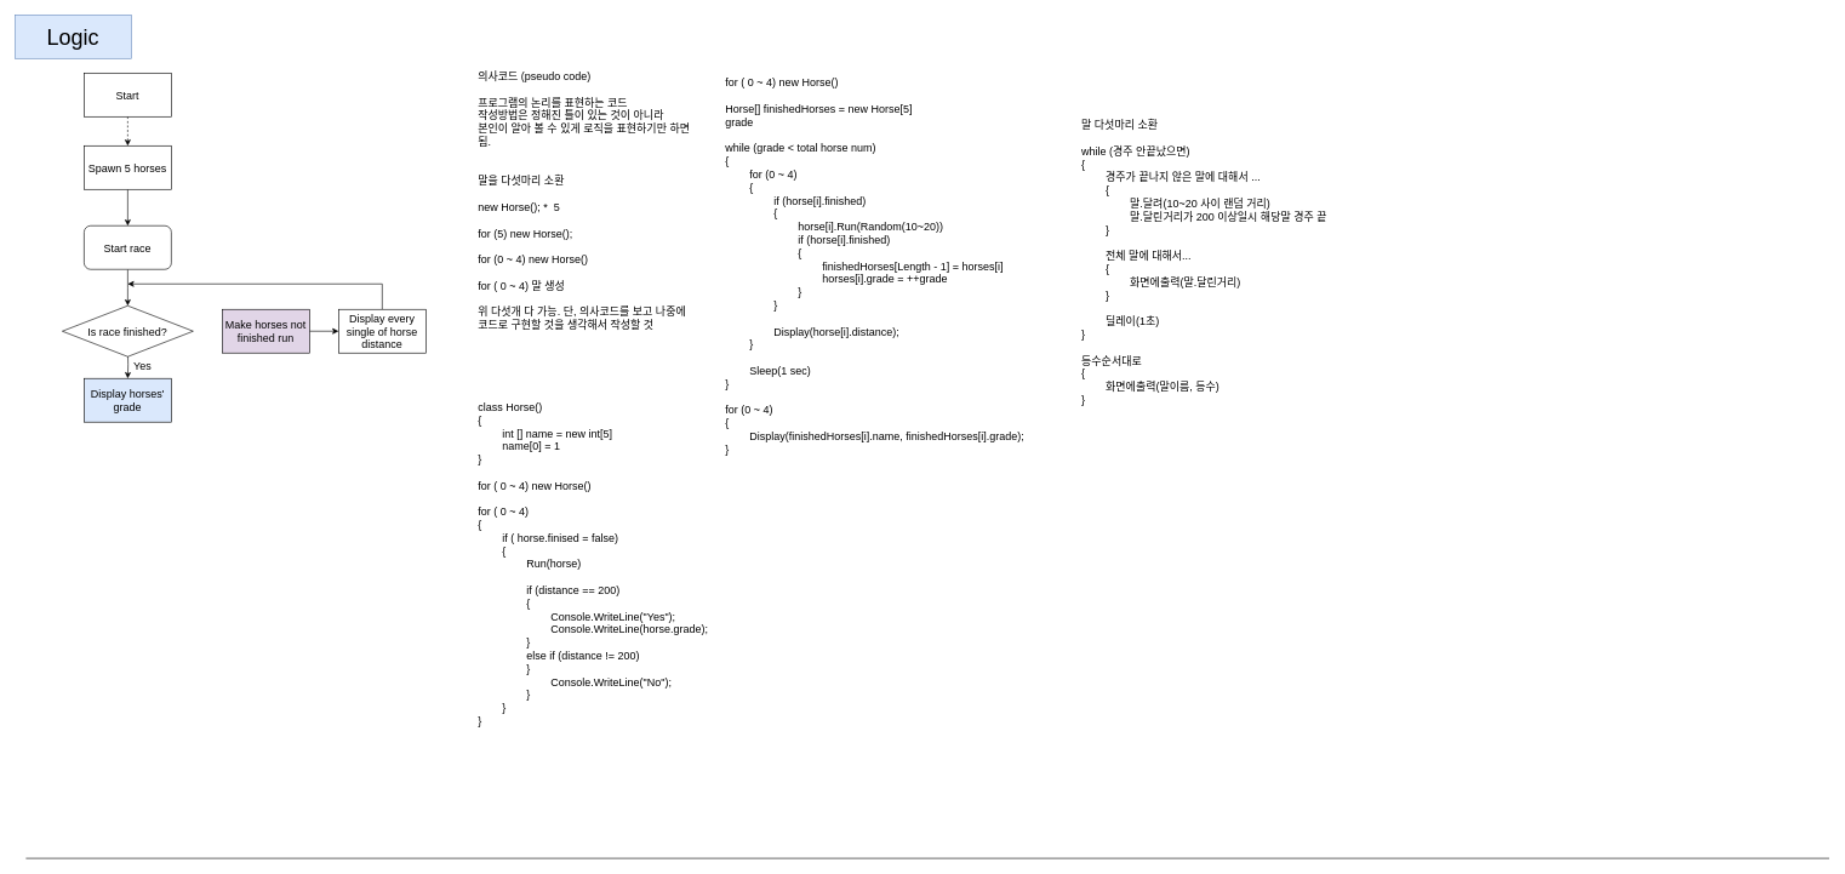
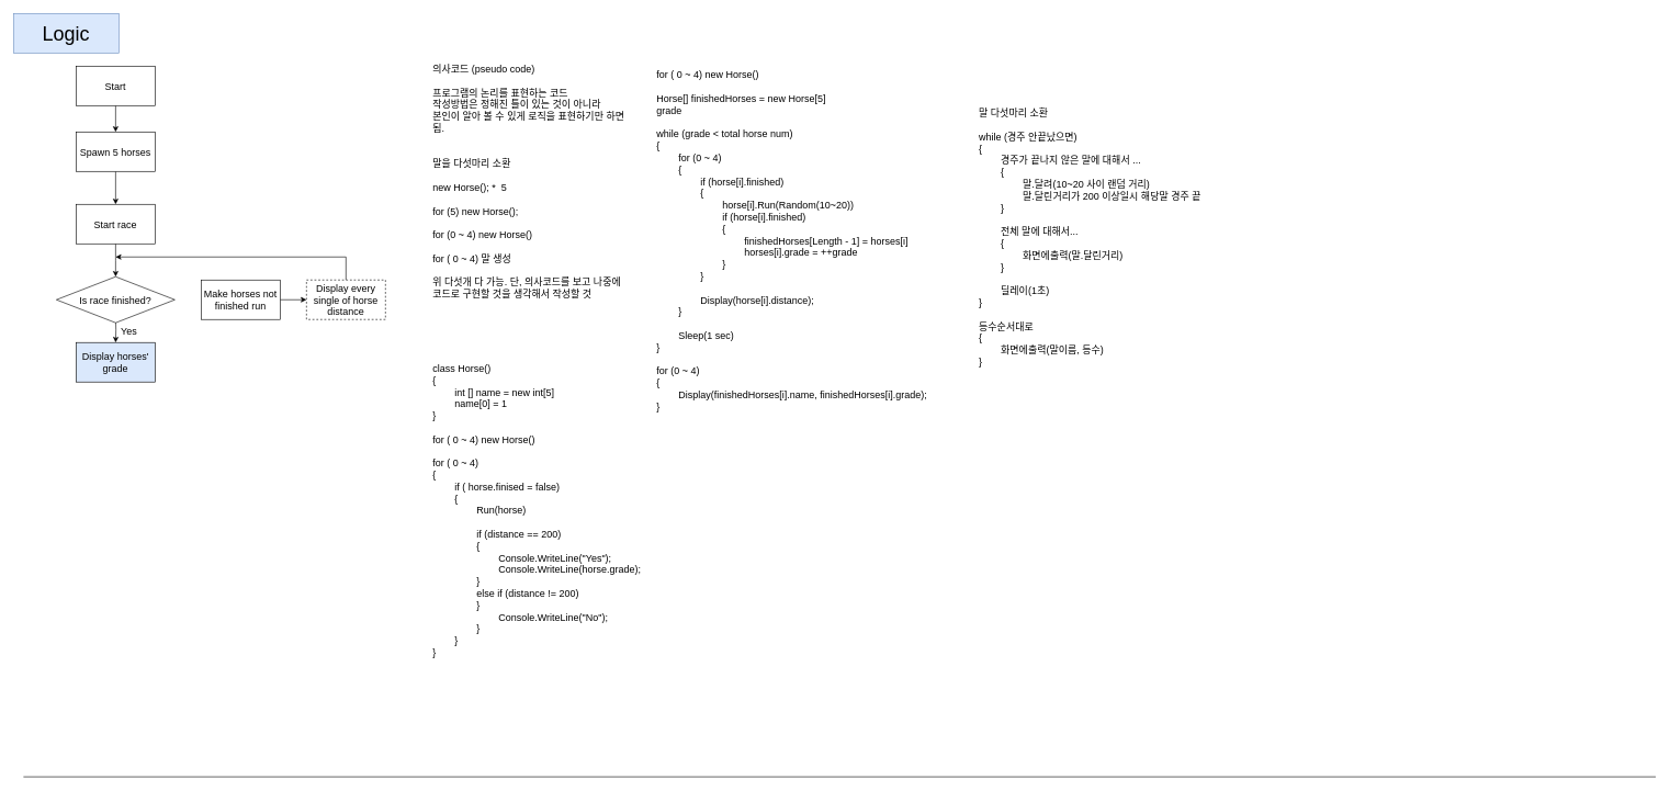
  <mxCell id="0" />
  <mxCell id="1" parent="0" />
  <mxCell id="2" value="Logic" style="rounded=0;whiteSpace=wrap;html=1;fontSize=30;fillColor=#dae8fc;strokeColor=#6c8ebf;fontStyle=0" parent="1" vertex="1"><mxGeometry x="20" y="20" width="160" height="60" as="geometry" /></mxCell>
- <mxCell id="3" value="" style="edgeStyle=orthogonalEdgeStyle;rounded=0;orthogonalLoop=1;jettySize=auto;html=1;fontSize=30;dashed=1;" parent="1" source="4" target="6" edge="1"><mxGeometry relative="1" as="geometry" /></mxCell>
+ <mxCell id="3" value="" style="edgeStyle=orthogonalEdgeStyle;rounded=0;orthogonalLoop=1;jettySize=auto;html=1;fontSize=30;" parent="1" source="4" target="6" edge="1"><mxGeometry relative="1" as="geometry" /></mxCell>
  <mxCell id="4" value="Start" style="rounded=0;whiteSpace=wrap;html=1;fontSize=15;" parent="1" vertex="1"><mxGeometry x="115" y="100" width="120" height="60" as="geometry" /></mxCell>
  <mxCell id="5" value="" style="edgeStyle=orthogonalEdgeStyle;rounded=0;orthogonalLoop=1;jettySize=auto;html=1;fontSize=30;" parent="1" source="6" target="8" edge="1"><mxGeometry relative="1" as="geometry" /></mxCell>
  <mxCell id="6" value="Spawn 5 horses" style="rounded=0;whiteSpace=wrap;html=1;fontSize=15;" parent="1" vertex="1"><mxGeometry x="115" y="200" width="120" height="60" as="geometry" /></mxCell>
  <mxCell id="7" value="" style="edgeStyle=orthogonalEdgeStyle;rounded=0;orthogonalLoop=1;jettySize=auto;html=1;fontSize=30;" parent="1" source="8" edge="1"><mxGeometry relative="1" as="geometry"><mxPoint x="175" y="420" as="targetPoint" /></mxGeometry></mxCell>
- <mxCell id="8" value="Start race" style="whiteSpace=wrap;html=1;fontSize=15;rounded=1;" parent="1" vertex="1"><mxGeometry x="115" y="310" width="120" height="60" as="geometry" /></mxCell>
+ <mxCell id="8" value="Start race" style="whiteSpace=wrap;html=1;fontSize=15;rounded=0;" parent="1" vertex="1"><mxGeometry x="115" y="310" width="120" height="60" as="geometry" /></mxCell>
  <mxCell id="9" value="Yes" style="edgeStyle=orthogonalEdgeStyle;rounded=0;orthogonalLoop=1;jettySize=auto;html=1;fontSize=15;" parent="1" target="10" edge="1"><mxGeometry x="0.2" y="20" relative="1" as="geometry"><mxPoint x="175" y="480" as="sourcePoint" /><mxPoint as="offset" /></mxGeometry></mxCell>
  <mxCell id="10" value="Display horses' grade" style="whiteSpace=wrap;html=1;fontSize=15;rounded=0;fillColor=#dae8fc;" parent="1" vertex="1"><mxGeometry x="115" y="520" width="120" height="60" as="geometry" /></mxCell>
  <mxCell id="11" style="edgeStyle=orthogonalEdgeStyle;rounded=0;orthogonalLoop=1;jettySize=auto;html=1;fontSize=15;exitX=0.5;exitY=0;exitDx=0;exitDy=0;" parent="1" source="13" edge="1"><mxGeometry relative="1" as="geometry"><mxPoint x="175" y="390" as="targetPoint" /><Array as="points"><mxPoint x="525" y="390" /></Array></mxGeometry></mxCell>
  <mxCell id="12" value="Is race finished?" style="rhombus;whiteSpace=wrap;html=1;fontSize=15;" parent="1" vertex="1"><mxGeometry x="85" y="420" width="180" height="70" as="geometry" /></mxCell>
- <mxCell id="13" value="Display every single of horse distance" style="rounded=0;whiteSpace=wrap;html=1;fontSize=15;" parent="1" vertex="1"><mxGeometry x="465" y="425" width="120" height="60" as="geometry" /></mxCell>
+ <mxCell id="13" value="Display every single of horse distance" style="rounded=0;whiteSpace=wrap;html=1;fontSize=15;dashed=1;" parent="1" vertex="1"><mxGeometry x="465" y="425" width="120" height="60" as="geometry" /></mxCell>
  <mxCell id="14" value="" style="edgeStyle=orthogonalEdgeStyle;rounded=0;orthogonalLoop=1;jettySize=auto;html=1;fontSize=15;" parent="1" source="15" target="13" edge="1"><mxGeometry relative="1" as="geometry" /></mxCell>
- <mxCell id="15" value="Make horses not finished run" style="rounded=0;whiteSpace=wrap;html=1;fontSize=15;fillColor=#e1d5e7;" parent="1" vertex="1"><mxGeometry x="305" y="425" width="120" height="60" as="geometry" /></mxCell>
+ <mxCell id="15" value="Make horses not finished run" style="rounded=0;whiteSpace=wrap;html=1;fontSize=15;" parent="1" vertex="1"><mxGeometry x="305" y="425" width="120" height="60" as="geometry" /></mxCell>
  <mxCell id="16" value="의사코드 (pseudo code)&lt;br&gt;&lt;br&gt;프로그램의 논리를 표현하는 코드&lt;br&gt;작성방법은 정해진 틀이 있는 것이 아니라&lt;br&gt;본인이 알아 볼 수 있게 로직을 표현하기만 하면 됨.&lt;br&gt;&lt;br&gt;&lt;br&gt;말을 다섯마리 소환&lt;br&gt;&lt;br&gt;new Horse(); *&amp;nbsp; 5&lt;br&gt;&lt;br&gt;for (5) new Horse();&lt;br&gt;&lt;br&gt;for (0 ~ 4) new Horse()&lt;br&gt;&lt;br&gt;for ( 0 ~ 4) 말 생성&lt;br&gt;&lt;br&gt;위 다섯개 다 가능. 단, 의사코드를 보고 나중에 코드로 구현할 것을 생각해서 작성할 것" style="text;html=1;strokeColor=none;fillColor=none;align=left;verticalAlign=middle;whiteSpace=wrap;rounded=0;fontSize=15;" parent="1" vertex="1"><mxGeometry x="655" y="70" width="300" height="410" as="geometry" /></mxCell>
  <mxCell id="17" value="for ( 0 ~ 4) new Horse()&lt;br&gt;&lt;br&gt;Horse[] finishedHorses = new Horse[5]&lt;br&gt;grade&lt;br&gt;&lt;br&gt;while (grade &amp;lt; total horse num)&lt;br&gt;{&lt;br&gt;&lt;span style=&quot;white-space: pre;&quot;&gt;&#09;&lt;/span&gt;for (0 ~ 4)&lt;br&gt;&lt;span style=&quot;white-space: pre;&quot;&gt;&#09;&lt;/span&gt;{&lt;br&gt;&lt;span style=&quot;white-space: pre;&quot;&gt;&#09;&lt;/span&gt;&lt;span style=&quot;white-space: pre;&quot;&gt;&#09;&lt;/span&gt;if (horse[i].finished)&lt;br&gt;&lt;span style=&quot;white-space: pre;&quot;&gt;&#09;&lt;/span&gt;&lt;span style=&quot;white-space: pre;&quot;&gt;&#09;&lt;/span&gt;{&lt;br&gt;&lt;span style=&quot;white-space: pre;&quot;&gt;&#09;&lt;/span&gt;&lt;span style=&quot;white-space: pre;&quot;&gt;&#09;&lt;/span&gt;&lt;span style=&quot;white-space: pre;&quot;&gt;&#09;&lt;/span&gt;horse[i].Run(Random(10~20))&lt;br&gt;&lt;span style=&quot;white-space: pre;&quot;&gt;&#09;&lt;/span&gt;&lt;span style=&quot;white-space: pre;&quot;&gt;&#09;&lt;/span&gt;&lt;span style=&quot;white-space: pre;&quot;&gt;&#09;&lt;/span&gt;if (horse[i].finished)&lt;br&gt;&lt;span style=&quot;white-space: pre;&quot;&gt;&#09;&lt;/span&gt;&lt;span style=&quot;white-space: pre;&quot;&gt;&#09;&lt;/span&gt;&lt;span style=&quot;white-space: pre;&quot;&gt;&#09;&lt;/span&gt;{&lt;br&gt;&lt;span style=&quot;white-space: pre;&quot;&gt;&#09;&lt;/span&gt;&lt;span style=&quot;white-space: pre;&quot;&gt;&#09;&lt;/span&gt;&lt;span style=&quot;white-space: pre;&quot;&gt;&#09;&lt;span style=&quot;white-space: pre;&quot;&gt;&#09;&lt;/span&gt;f&lt;/span&gt;inishedHorses[Length - 1] = horses[i]&lt;br&gt;&lt;span style=&quot;white-space: pre;&quot;&gt;&#09;&lt;/span&gt;&lt;span style=&quot;white-space: pre;&quot;&gt;&#09;&lt;/span&gt;&lt;span style=&quot;white-space: pre;&quot;&gt;&#09;&lt;/span&gt;&lt;span style=&quot;white-space: pre;&quot;&gt;&#09;&lt;/span&gt;horses[i].grade = ++grade&lt;br&gt;&lt;span style=&quot;white-space: pre;&quot;&gt;&#09;&lt;/span&gt;&lt;span style=&quot;white-space: pre;&quot;&gt;&#09;&lt;/span&gt;&lt;span style=&quot;white-space: pre;&quot;&gt;&#09;&lt;/span&gt;}&lt;br&gt;&lt;span style=&quot;white-space: pre;&quot;&gt;&#09;&lt;/span&gt;&lt;span style=&quot;white-space: pre;&quot;&gt;&#09;&lt;/span&gt;}&lt;br&gt;&lt;br&gt;&lt;span style=&quot;white-space: pre;&quot;&gt;&#09;&lt;/span&gt;&lt;span style=&quot;white-space: pre;&quot;&gt;&#09;&lt;/span&gt;Display(horse[i].distance);&lt;br&gt;&lt;span style=&quot;white-space: pre;&quot;&gt;&#09;&lt;/span&gt;}&lt;br&gt;&lt;br&gt;&lt;span style=&quot;white-space: pre;&quot;&gt;&#09;&lt;/span&gt;Sleep(1 sec)&lt;br&gt;}&lt;br&gt;&lt;br&gt;for (0 ~ 4)&lt;br&gt;{&lt;br&gt;&lt;span style=&quot;white-space: pre;&quot;&gt;&#09;&lt;/span&gt;Display(finishedHorses[i].name, finishedHorses[i].grade);&lt;br&gt;}" style="text;html=1;strokeColor=none;fillColor=none;align=left;verticalAlign=middle;whiteSpace=wrap;rounded=0;fontSize=15;" parent="1" vertex="1"><mxGeometry x="995" y="70" width="420" height="590" as="geometry" /></mxCell>
  <mxCell id="18" value="class Horse()&lt;br&gt;{&lt;br&gt;&lt;span style=&quot;white-space: pre;&quot;&gt;&#09;&lt;/span&gt;int [] name = new int[5]&lt;br&gt;&lt;span style=&quot;white-space: pre;&quot;&gt;&#09;&lt;/span&gt;name[0] = 1&lt;br&gt;}&lt;br&gt;&lt;br&gt;for ( 0 ~ 4) new Horse()&lt;br&gt;&lt;br&gt;for ( 0 ~ 4)&lt;br&gt;{&lt;br&gt;&lt;span style=&quot;white-space: pre;&quot;&gt;&#09;&lt;/span&gt;if ( horse.finised = false)&lt;br&gt;&lt;span style=&quot;white-space: pre;&quot;&gt;&#09;&lt;/span&gt;{&lt;br&gt;&lt;span style=&quot;white-space: pre;&quot;&gt;&#09;&lt;span style=&quot;white-space: pre;&quot;&gt;&#09;&lt;/span&gt;&lt;/span&gt;Run(horse)&lt;br&gt;&lt;span style=&quot;white-space: pre;&quot;&gt;&#09;&lt;/span&gt;&lt;br&gt;&lt;span style=&quot;white-space: pre;&quot;&gt;&#09;&lt;span style=&quot;white-space: pre;&quot;&gt;&#09;&lt;/span&gt;&lt;/span&gt;if (distance == 200)&lt;br&gt;&lt;span style=&quot;white-space: pre;&quot;&gt;&#09;&lt;span style=&quot;white-space: pre;&quot;&gt;&#09;&lt;/span&gt;&lt;/span&gt;{&lt;br&gt;&lt;span style=&quot;white-space: pre;&quot;&gt;&lt;span style=&quot;white-space: pre;&quot;&gt;&#09;&lt;span style=&quot;white-space: pre;&quot;&gt;&#09;&lt;/span&gt;&lt;/span&gt;&#09;&lt;/span&gt;Console.WriteLine(&quot;Yes&quot;);&lt;br&gt;&lt;span style=&quot;white-space: pre;&quot;&gt;&lt;span style=&quot;white-space: pre;&quot;&gt;&#09;&lt;/span&gt;&#09;&lt;span style=&quot;white-space: pre;&quot;&gt;&#09;&lt;/span&gt;&lt;/span&gt;Console.WriteLine(horse.grade);&lt;br&gt;&lt;span style=&quot;white-space: pre;&quot;&gt;&#09;&lt;span style=&quot;white-space: pre;&quot;&gt;&#09;&lt;/span&gt;&lt;/span&gt;}&lt;br&gt;&lt;span style=&quot;white-space: pre;&quot;&gt;&#09;&lt;span style=&quot;white-space: pre;&quot;&gt;&#09;&lt;/span&gt;&lt;/span&gt;else if (distance != 200)&lt;br&gt;&lt;span style=&quot;white-space: pre;&quot;&gt;&#09;&lt;span style=&quot;white-space: pre;&quot;&gt;&#09;&lt;/span&gt;&lt;/span&gt;}&lt;br&gt;&lt;span style=&quot;white-space: pre;&quot;&gt;&lt;span style=&quot;white-space: pre;&quot;&gt;&#09;&lt;span style=&quot;white-space: pre;&quot;&gt;&#09;&lt;/span&gt;&lt;/span&gt;&#09;&lt;/span&gt;Console.WriteLine(&quot;No&quot;);&lt;br&gt;&lt;span style=&quot;white-space: pre;&quot;&gt;&#09;&lt;span style=&quot;white-space: pre;&quot;&gt;&#09;&lt;/span&gt;&lt;/span&gt;}&lt;br&gt;&lt;span style=&quot;white-space: pre;&quot;&gt;&#09;&lt;/span&gt;}&lt;br&gt;}" style="text;html=1;strokeColor=none;fillColor=none;align=left;verticalAlign=middle;whiteSpace=wrap;rounded=0;fontSize=15;" parent="1" vertex="1"><mxGeometry x="655" y="500" width="320" height="550" as="geometry" /></mxCell>
  <mxCell id="19" style="edgeStyle=orthogonalEdgeStyle;rounded=0;orthogonalLoop=1;jettySize=auto;html=1;exitX=0.5;exitY=1;exitDx=0;exitDy=0;fontSize=15;" parent="1" source="17" target="17" edge="1"><mxGeometry relative="1" as="geometry" /></mxCell>
  <mxCell id="20" value="말 다섯마리 소환&lt;br&gt;&lt;br&gt;while (경주 안끝났으면)&lt;br&gt;{&lt;br&gt;&lt;span style=&quot;white-space: pre;&quot;&gt;&#09;&lt;/span&gt;경주가 끝나지 않은 말에 대해서 ...&lt;br&gt;&lt;span style=&quot;white-space: pre;&quot;&gt;&#09;&lt;/span&gt;{&lt;br&gt;&lt;span style=&quot;white-space: pre;&quot;&gt;&#09;&lt;/span&gt;&lt;span style=&quot;white-space: pre;&quot;&gt;&#09;&lt;/span&gt;말.달려(10~20 사이 랜덤 거리)&lt;br&gt;&lt;span style=&quot;white-space: pre;&quot;&gt;&#09;&lt;/span&gt;&lt;span style=&quot;white-space: pre;&quot;&gt;&#09;&lt;/span&gt;말.달린거리가 200 이상일시 해당말 경주 끝&lt;br&gt;&lt;span style=&quot;white-space: pre;&quot;&gt;&#09;&lt;/span&gt;}&lt;br&gt;&lt;br&gt;&lt;span style=&quot;white-space: pre;&quot;&gt;&#09;&lt;/span&gt;전체 말에 대해서...&lt;br&gt;&lt;span style=&quot;white-space: pre;&quot;&gt;&#09;&lt;/span&gt;{&lt;br&gt;&lt;span style=&quot;white-space: pre;&quot;&gt;&#09;&lt;/span&gt;&lt;span style=&quot;white-space: pre;&quot;&gt;&#09;&lt;/span&gt;화면에출력(말.달린거리)&lt;br&gt;&lt;span style=&quot;white-space: pre;&quot;&gt;&#09;&lt;/span&gt;}&lt;br&gt;&lt;br&gt;&lt;span style=&quot;white-space: pre;&quot;&gt;&#09;&lt;/span&gt;딜레이(1초)&lt;br&gt;}&lt;br&gt;&lt;br&gt;등수순서대로&lt;br&gt;{&lt;br&gt;&lt;span style=&quot;white-space: pre;&quot;&gt;&#09;&lt;/span&gt;화면에출력(말이름, 등수)&lt;br&gt;}" style="text;html=1;strokeColor=none;fillColor=none;align=left;verticalAlign=middle;whiteSpace=wrap;rounded=0;fontSize=15;" parent="1" vertex="1"><mxGeometry x="1485" y="80" width="370" height="560" as="geometry" /></mxCell>
  <mxCell id="21" value="" style="endArrow=none;html=1;rounded=0;fontSize=15;" parent="1" edge="1"><mxGeometry width="50" height="50" relative="1" as="geometry"><mxPoint y="1180" as="sourcePoint" x="35" /><mxPoint x="2515" y="1180" as="targetPoint" /></mxGeometry></mxCell>
